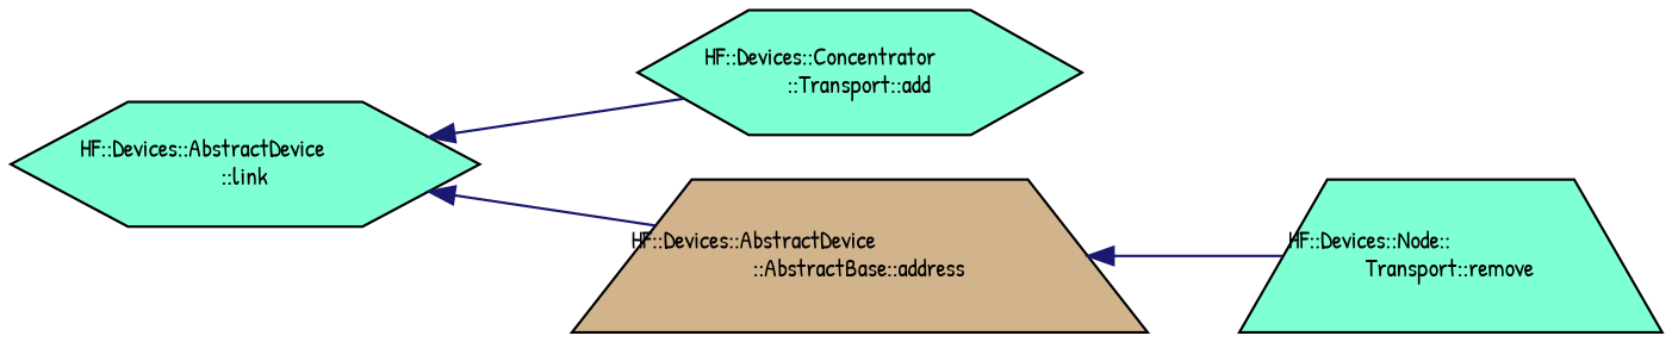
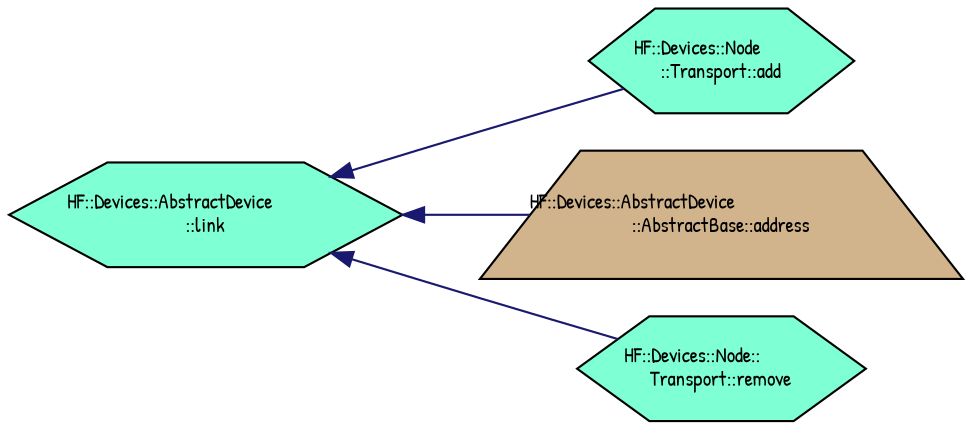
  digraph {
    fontname="Patrick Hand"
    rankdir=LR
    node [color=black fillcolor=aquamarine fontname="Patrick Hand" fontsize=10 shape=hexagon style=filled]
    edge [color=midnightblue dir=back fontname="Patrick Hand" fontsize=10 labelfontname=Helvetica labelfontsize=10 style=solid]
    n1 [fontcolor=black height=0.2 label="HF::Devices::AbstractDevice\l::link" width=0.4]
-   n2 [height=0.2 label="HF::Devices::Concentrator\l::Transport::add" width=0.4]
+   n2 [height=0.2 label="HF::Devices::Node\l::Transport::add" width=0.4]
    n3 [fillcolor=tan height=0.2 label="HF::Devices::AbstractDevice\l::AbstractBase::address" shape=trapezium width=0.4]
-   n4 [height=0.2 label="HF::Devices::Node::\lTransport::remove" shape=trapezium width=0.4]
+   n4 [height=0.2 label="HF::Devices::Node::\lTransport::remove" width=0.4]
    n1 -> n2
    n1 -> n3
-   n3 -> n4
+   n1 -> n4
  }
